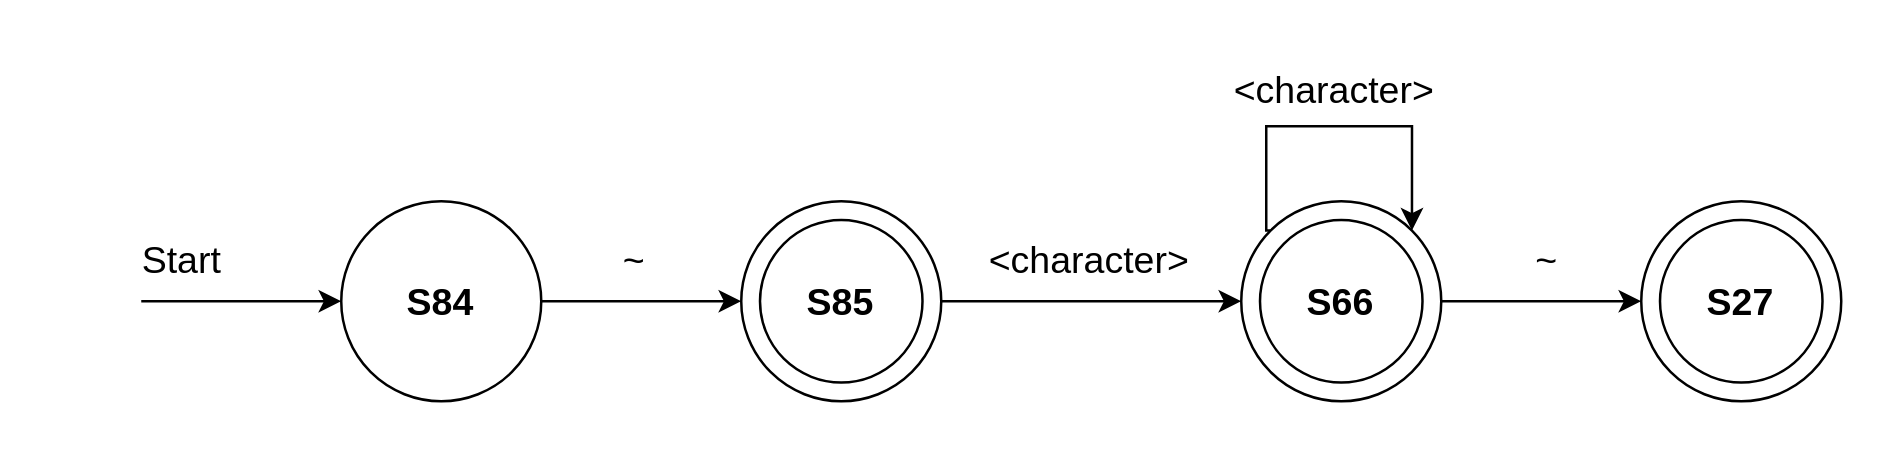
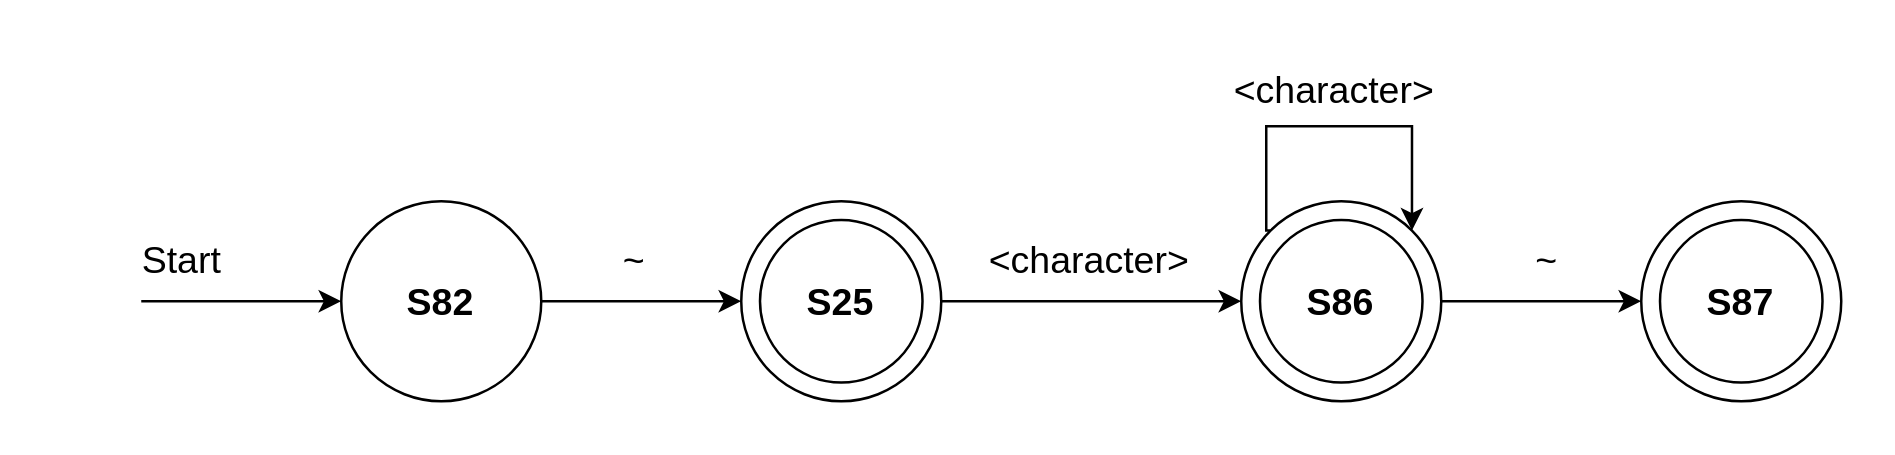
  <mxCell id="0" />
  <mxCell id="1" parent="0" />
  <mxCell id="2" value="" style="ellipse;whiteSpace=wrap;html=1;aspect=fixed;" vertex="1" parent="1"><mxGeometry x="296" y="80" width="80" height="80" as="geometry" /></mxCell>
  <mxCell id="3" value="" style="ellipse;whiteSpace=wrap;html=1;aspect=fixed;" vertex="1" parent="1"><mxGeometry x="136" y="80" width="80" height="80" as="geometry" /></mxCell>
  <mxCell id="4" value="" style="endArrow=classic;html=1;rounded=0;entryX=0;entryY=0.5;entryDx=0;entryDy=0;" edge="1" parent="1"><mxGeometry width="50" height="50" relative="1" as="geometry"><mxPoint x="56" y="120" as="sourcePoint" /><mxPoint x="136" y="120" as="targetPoint" /></mxGeometry></mxCell>
  <mxCell id="5" value="" style="endArrow=classic;html=1;rounded=0;entryX=0;entryY=0.5;entryDx=0;entryDy=0;exitX=1;exitY=0.5;exitDx=0;exitDy=0;" edge="1" parent="1" source="3" target="2"><mxGeometry width="50" height="50" relative="1" as="geometry"><mxPoint x="226" y="150" as="sourcePoint" /><mxPoint x="346" y="150" as="targetPoint" /></mxGeometry></mxCell>
- <mxCell id="6" value="&lt;b style=&quot;font-size: 15px;&quot;&gt;S84&lt;/b&gt;" style="text;html=1;strokeColor=none;fillColor=none;align=center;verticalAlign=middle;whiteSpace=wrap;rounded=0;fontSize=15;" vertex="1" parent="1"><mxGeometry x="146" y="105" width="60" height="30" as="geometry" /></mxCell>
+ <mxCell id="6" value="&lt;b style=&quot;font-size: 15px;&quot;&gt;S82&lt;/b&gt;" style="text;html=1;strokeColor=none;fillColor=none;align=center;verticalAlign=middle;whiteSpace=wrap;rounded=0;fontSize=15;" vertex="1" parent="1"><mxGeometry x="146" y="105" width="60" height="30" as="geometry" /></mxCell>
  <mxCell id="7" value="~" style="text;html=1;strokeColor=none;fillColor=none;align=center;verticalAlign=middle;whiteSpace=wrap;rounded=0;fontSize=15;" vertex="1" parent="1"><mxGeometry x="201" y="87.5" width="105" height="30" as="geometry" /></mxCell>
  <mxCell id="8" style="edgeStyle=orthogonalEdgeStyle;rounded=0;orthogonalLoop=1;jettySize=auto;html=1;entryX=1;entryY=0;entryDx=0;entryDy=0;exitX=0;exitY=0;exitDx=0;exitDy=0;" edge="1" parent="1" source="9" target="9"><mxGeometry relative="1" as="geometry"><mxPoint x="586" y="80" as="targetPoint" /><Array as="points"><mxPoint x="506" y="92" /><mxPoint x="506" y="50" /><mxPoint x="564" y="50" /></Array></mxGeometry></mxCell>
  <mxCell id="9" value="" style="ellipse;whiteSpace=wrap;html=1;aspect=fixed;" vertex="1" parent="1"><mxGeometry x="496" y="80" width="80" height="80" as="geometry" /></mxCell>
  <mxCell id="10" value="" style="ellipse;whiteSpace=wrap;html=1;aspect=fixed;" vertex="1" parent="1"><mxGeometry x="503.5" y="87.5" width="65" height="65" as="geometry" /></mxCell>
  <mxCell id="11" value="" style="endArrow=classic;html=1;rounded=0;entryX=0;entryY=0.5;entryDx=0;entryDy=0;exitX=1;exitY=0.5;exitDx=0;exitDy=0;" edge="1" parent="1" target="9"><mxGeometry width="50" height="50" relative="1" as="geometry"><mxPoint x="376" y="120" as="sourcePoint" /><mxPoint x="506" y="150" as="targetPoint" /></mxGeometry></mxCell>
- <mxCell id="12" value="&lt;b&gt;&lt;font style=&quot;font-size: 15px;&quot;&gt;S66&lt;/font&gt;&lt;/b&gt;" style="text;html=1;strokeColor=none;fillColor=none;align=center;verticalAlign=middle;whiteSpace=wrap;rounded=0;" vertex="1" parent="1"><mxGeometry x="506" y="105" width="60" height="30" as="geometry" /></mxCell>
+ <mxCell id="12" value="&lt;b&gt;&lt;font style=&quot;font-size: 15px;&quot;&gt;S86&lt;/font&gt;&lt;/b&gt;" style="text;html=1;strokeColor=none;fillColor=none;align=center;verticalAlign=middle;whiteSpace=wrap;rounded=0;" vertex="1" parent="1"><mxGeometry x="506" y="105" width="60" height="30" as="geometry" /></mxCell>
  <mxCell id="13" value="&amp;lt;character&amp;gt;" style="text;html=1;strokeColor=none;fillColor=none;align=center;verticalAlign=middle;whiteSpace=wrap;rounded=0;fontSize=15;" vertex="1" parent="1"><mxGeometry x="383" y="87.5" width="105" height="30" as="geometry" /></mxCell>
  <mxCell id="14" value="" style="ellipse;whiteSpace=wrap;html=1;aspect=fixed;" vertex="1" parent="1"><mxGeometry x="303.5" y="87.5" width="65" height="65" as="geometry" /></mxCell>
- <mxCell id="15" value="&lt;b&gt;&lt;font style=&quot;font-size: 15px;&quot;&gt;S85&lt;/font&gt;&lt;/b&gt;" style="text;html=1;strokeColor=none;fillColor=none;align=center;verticalAlign=middle;whiteSpace=wrap;rounded=0;" vertex="1" parent="1"><mxGeometry x="306" y="105" width="60" height="30" as="geometry" /></mxCell>
+ <mxCell id="15" value="&lt;b&gt;&lt;font style=&quot;font-size: 15px;&quot;&gt;S25&lt;/font&gt;&lt;/b&gt;" style="text;html=1;strokeColor=none;fillColor=none;align=center;verticalAlign=middle;whiteSpace=wrap;rounded=0;" vertex="1" parent="1"><mxGeometry x="306" y="105" width="60" height="30" as="geometry" /></mxCell>
  <mxCell id="16" value="" style="ellipse;whiteSpace=wrap;html=1;aspect=fixed;" vertex="1" parent="1"><mxGeometry x="656" y="80" width="80" height="80" as="geometry" /></mxCell>
  <mxCell id="17" value="" style="ellipse;whiteSpace=wrap;html=1;aspect=fixed;" vertex="1" parent="1"><mxGeometry x="663.5" y="87.5" width="65" height="65" as="geometry" /></mxCell>
  <mxCell id="18" value="" style="endArrow=classic;html=1;rounded=0;entryX=0;entryY=0.5;entryDx=0;entryDy=0;exitX=1;exitY=0.5;exitDx=0;exitDy=0;" edge="1" parent="1" target="16"><mxGeometry width="50" height="50" relative="1" as="geometry"><mxPoint x="576" y="120" as="sourcePoint" /><mxPoint x="706" y="150" as="targetPoint" /></mxGeometry></mxCell>
- <mxCell id="19" value="&lt;b&gt;&lt;font style=&quot;font-size: 15px;&quot;&gt;S27&lt;/font&gt;&lt;/b&gt;" style="text;html=1;strokeColor=none;fillColor=none;align=center;verticalAlign=middle;whiteSpace=wrap;rounded=0;" vertex="1" parent="1"><mxGeometry x="666" y="105" width="60" height="30" as="geometry" /></mxCell>
+ <mxCell id="19" value="&lt;b&gt;&lt;font style=&quot;font-size: 15px;&quot;&gt;S87&lt;/font&gt;&lt;/b&gt;" style="text;html=1;strokeColor=none;fillColor=none;align=center;verticalAlign=middle;whiteSpace=wrap;rounded=0;" vertex="1" parent="1"><mxGeometry x="666" y="105" width="60" height="30" as="geometry" /></mxCell>
  <mxCell id="20" value="~" style="text;html=1;strokeColor=none;fillColor=none;align=center;verticalAlign=middle;whiteSpace=wrap;rounded=0;fontSize=15;" vertex="1" parent="1"><mxGeometry x="566" y="87.5" width="105" height="30" as="geometry" /></mxCell>
  <mxCell id="21" value="&amp;lt;character&amp;gt;" style="text;html=1;strokeColor=none;fillColor=none;align=center;verticalAlign=middle;whiteSpace=wrap;rounded=0;fontSize=15;" vertex="1" parent="1"><mxGeometry x="481" y="20" width="105" height="30" as="geometry" /></mxCell>
  <mxCell id="22" value="Start" style="text;html=1;strokeColor=none;fillColor=none;align=center;verticalAlign=middle;whiteSpace=wrap;rounded=0;fontSize=15;" vertex="1" parent="1"><mxGeometry x="20" y="87.5" width="105" height="30" as="geometry" /></mxCell>
